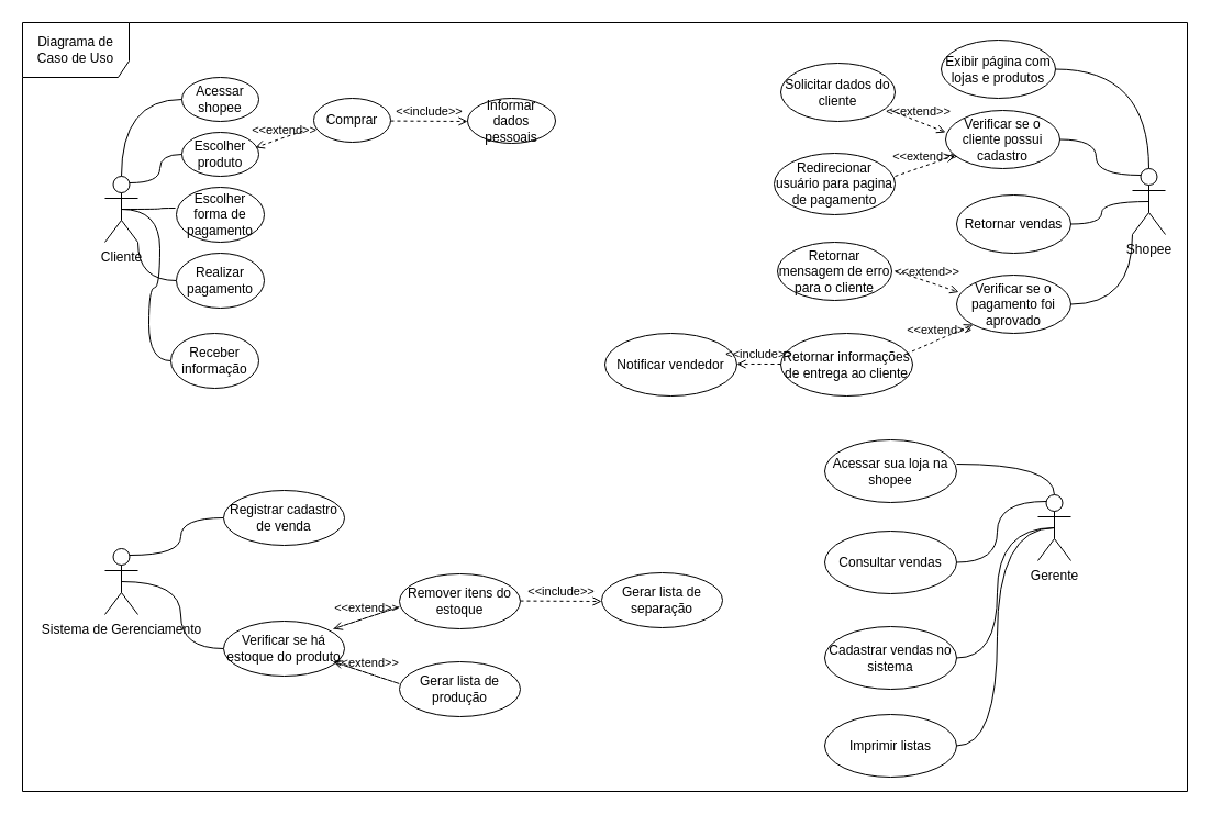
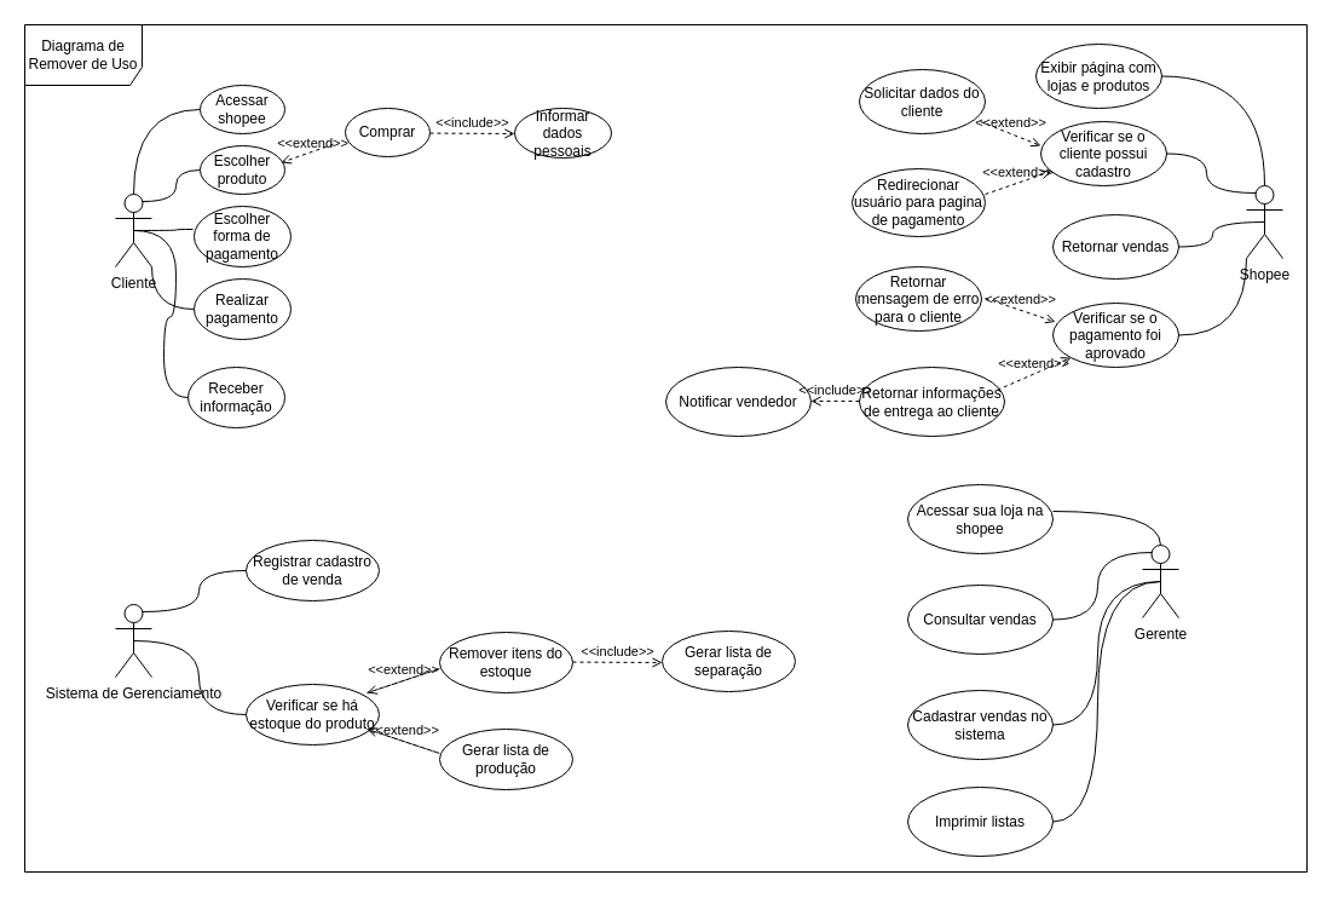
  <mxCell id="0" />
  <mxCell id="1" parent="0" />
  <mxCell id="2" style="edgeStyle=orthogonalEdgeStyle;orthogonalLoop=1;jettySize=auto;html=1;exitX=0.5;exitY=0;exitDx=0;exitDy=0;exitPerimeter=0;entryX=0;entryY=0.5;entryDx=0;entryDy=0;curved=1;strokeColor=default;strokeWidth=1;endArrow=none;endFill=0;" edge="1" parent="1" source="7" target="8"><mxGeometry relative="1" as="geometry" /></mxCell>
  <mxCell id="3" style="edgeStyle=orthogonalEdgeStyle;curved=1;orthogonalLoop=1;jettySize=auto;html=1;exitX=0.75;exitY=0.1;exitDx=0;exitDy=0;exitPerimeter=0;entryX=0;entryY=0.5;entryDx=0;entryDy=0;strokeColor=default;strokeWidth=1;endArrow=none;endFill=0;" edge="1" parent="1" source="7" target="15"><mxGeometry relative="1" as="geometry" /></mxCell>
  <mxCell id="4" style="edgeStyle=orthogonalEdgeStyle;curved=1;orthogonalLoop=1;jettySize=auto;html=1;exitX=0.5;exitY=0.5;exitDx=0;exitDy=0;exitPerimeter=0;entryX=-0.012;entryY=0.38;entryDx=0;entryDy=0;entryPerimeter=0;strokeColor=default;strokeWidth=1;endArrow=none;endFill=0;" edge="1" parent="1" source="7" target="20"><mxGeometry relative="1" as="geometry" /></mxCell>
  <mxCell id="5" style="edgeStyle=orthogonalEdgeStyle;curved=1;orthogonalLoop=1;jettySize=auto;html=1;exitX=1;exitY=1;exitDx=0;exitDy=0;exitPerimeter=0;entryX=0;entryY=0.5;entryDx=0;entryDy=0;strokeColor=default;strokeWidth=1;endArrow=none;endFill=0;" edge="1" parent="1" source="7" target="21"><mxGeometry relative="1" as="geometry" /></mxCell>
  <mxCell id="6" style="edgeStyle=orthogonalEdgeStyle;curved=1;orthogonalLoop=1;jettySize=auto;html=1;exitX=0.5;exitY=0.5;exitDx=0;exitDy=0;exitPerimeter=0;entryX=0;entryY=0.5;entryDx=0;entryDy=0;strokeColor=default;strokeWidth=1;endArrow=none;endFill=0;" edge="1" parent="1" source="7" target="54"><mxGeometry relative="1" as="geometry" /></mxCell>
  <mxCell id="7" value="Cliente&lt;br&gt;" style="shape=umlActor;verticalLabelPosition=bottom;verticalAlign=top;html=1;" vertex="1" parent="1"><mxGeometry x="95" y="160" width="30" height="60" as="geometry" /></mxCell>
  <mxCell id="8" value="Acessar shopee" style="ellipse;whiteSpace=wrap;html=1;" vertex="1" parent="1"><mxGeometry x="165" y="70" width="70" height="40" as="geometry" /></mxCell>
  <mxCell id="9" style="edgeStyle=orthogonalEdgeStyle;curved=1;orthogonalLoop=1;jettySize=auto;html=1;exitX=0.5;exitY=0;exitDx=0;exitDy=0;exitPerimeter=0;entryX=1;entryY=0.5;entryDx=0;entryDy=0;strokeColor=default;strokeWidth=1;endArrow=none;endFill=0;" edge="1" parent="1" source="13" target="14"><mxGeometry relative="1" as="geometry" /></mxCell>
  <mxCell id="10" style="edgeStyle=orthogonalEdgeStyle;curved=1;orthogonalLoop=1;jettySize=auto;html=1;exitX=0.25;exitY=0.1;exitDx=0;exitDy=0;exitPerimeter=0;entryX=1;entryY=0.5;entryDx=0;entryDy=0;strokeColor=default;strokeWidth=1;endArrow=none;endFill=0;" edge="1" parent="1" source="13" target="22"><mxGeometry relative="1" as="geometry" /></mxCell>
  <mxCell id="11" style="edgeStyle=orthogonalEdgeStyle;curved=1;orthogonalLoop=1;jettySize=auto;html=1;exitX=0.5;exitY=0.5;exitDx=0;exitDy=0;exitPerimeter=0;entryX=1;entryY=0.5;entryDx=0;entryDy=0;strokeColor=default;strokeWidth=1;endArrow=none;endFill=0;" edge="1" parent="1" source="13" target="34"><mxGeometry relative="1" as="geometry" /></mxCell>
  <mxCell id="12" style="edgeStyle=orthogonalEdgeStyle;curved=1;orthogonalLoop=1;jettySize=auto;html=1;exitX=0;exitY=1;exitDx=0;exitDy=0;exitPerimeter=0;entryX=1;entryY=0.5;entryDx=0;entryDy=0;strokeColor=default;strokeWidth=1;endArrow=none;endFill=0;" edge="1" parent="1" source="13" target="27"><mxGeometry relative="1" as="geometry" /></mxCell>
  <mxCell id="13" value="Shopee&lt;br&gt;" style="shape=umlActor;verticalLabelPosition=bottom;verticalAlign=top;html=1;" vertex="1" parent="1"><mxGeometry x="1030" y="153" width="30" height="60" as="geometry" /></mxCell>
  <mxCell id="14" value="Exibir página com lojas e produtos" style="ellipse;whiteSpace=wrap;html=1;" vertex="1" parent="1"><mxGeometry x="856" y="36" width="104" height="53" as="geometry" /></mxCell>
  <mxCell id="15" value="Escolher produto" style="ellipse;whiteSpace=wrap;html=1;" vertex="1" parent="1"><mxGeometry x="165" y="120" width="70" height="40" as="geometry" /></mxCell>
  <mxCell id="16" value="&amp;lt;&amp;lt;extend&amp;gt;&amp;gt;" style="html=1;verticalAlign=bottom;labelBackgroundColor=none;endArrow=open;endFill=0;dashed=1;rounded=0;entryX=0.957;entryY=0.346;entryDx=0;entryDy=0;entryPerimeter=0;" edge="1" parent="1" target="15"><mxGeometry x="-0.176" y="2" width="160" relative="1" as="geometry"><mxPoint x="275" y="118.79" as="sourcePoint" /><mxPoint x="325" y="99.21" as="targetPoint" /><mxPoint as="offset" /></mxGeometry></mxCell>
  <mxCell id="17" value="Comprar" style="ellipse;whiteSpace=wrap;html=1;" vertex="1" parent="1"><mxGeometry x="285" y="89" width="70" height="40" as="geometry" /></mxCell>
  <mxCell id="18" value="&amp;lt;&amp;lt;include&amp;gt;&amp;gt;" style="html=1;verticalAlign=bottom;labelBackgroundColor=none;endArrow=open;endFill=0;dashed=1;rounded=0;" edge="1" parent="1"><mxGeometry width="160" relative="1" as="geometry"><mxPoint x="355" y="109.58" as="sourcePoint" /><mxPoint x="425" as="targetPoint" y="110" /><mxPoint as="offset" /></mxGeometry></mxCell>
  <mxCell id="19" value="Informar dados pessoais" style="ellipse;whiteSpace=wrap;html=1;" vertex="1" parent="1"><mxGeometry x="425" y="89" width="80" height="41" as="geometry" /></mxCell>
  <mxCell id="20" value="Escolher forma de pagamento" style="ellipse;whiteSpace=wrap;html=1;" vertex="1" parent="1"><mxGeometry x="160" y="170" width="80" height="50" as="geometry" /></mxCell>
  <mxCell id="21" value="Realizar pagamento" style="ellipse;whiteSpace=wrap;html=1;" vertex="1" parent="1"><mxGeometry x="160" y="230" width="80" height="50" as="geometry" /></mxCell>
  <mxCell id="22" value="Verificar se o cliente possui cadastro" style="ellipse;whiteSpace=wrap;html=1;" vertex="1" parent="1"><mxGeometry x="860" y="100" width="104" height="53" as="geometry" /></mxCell>
  <mxCell id="23" value="&amp;lt;&amp;lt;extend&amp;gt;&amp;gt;" style="html=1;verticalAlign=bottom;labelBackgroundColor=none;endArrow=open;endFill=0;dashed=1;rounded=0;" edge="1" parent="1"><mxGeometry width="160" relative="1" as="geometry"><mxPoint x="810" y="100" as="sourcePoint" /><mxPoint x="860" y="120" as="targetPoint" /><mxPoint as="offset" /></mxGeometry></mxCell>
  <mxCell id="24" value="Solicitar dados do cliente" style="ellipse;whiteSpace=wrap;html=1;" vertex="1" parent="1"><mxGeometry x="710" y="57" width="104" height="53" as="geometry" /></mxCell>
  <mxCell id="25" value="Redirecionar usuário para pagina de pagamento" style="ellipse;whiteSpace=wrap;html=1;" vertex="1" parent="1"><mxGeometry x="704" y="139" width="110" height="56" as="geometry" /></mxCell>
  <mxCell id="26" value="&amp;lt;&amp;lt;extend&amp;gt;&amp;gt;" style="html=1;verticalAlign=bottom;labelBackgroundColor=none;endArrow=open;endFill=0;dashed=1;rounded=0;" edge="1" parent="1" target="22"><mxGeometry width="160" relative="1" as="geometry"><mxPoint x="814" y="160" as="sourcePoint" /><mxPoint x="864" y="180" as="targetPoint" /><mxPoint as="offset" /></mxGeometry></mxCell>
  <mxCell id="27" value="Verificar se o pagamento foi aprovado" style="ellipse;whiteSpace=wrap;html=1;" vertex="1" parent="1"><mxGeometry x="870" y="250" width="104" height="53" as="geometry" /></mxCell>
  <mxCell id="28" value="Retornar mensagem de erro para o cliente" style="ellipse;whiteSpace=wrap;html=1;" vertex="1" parent="1"><mxGeometry x="707" y="220" width="104" height="53" as="geometry" /></mxCell>
  <mxCell id="29" value="&amp;lt;&amp;lt;extend&amp;gt;&amp;gt;" style="html=1;verticalAlign=bottom;labelBackgroundColor=none;endArrow=open;endFill=0;dashed=1;rounded=0;entryX=0.019;entryY=0.292;entryDx=0;entryDy=0;entryPerimeter=0;" edge="1" parent="1" target="27"><mxGeometry width="160" relative="1" as="geometry"><mxPoint x="814" y="246.08" as="sourcePoint" /><mxPoint x="864" y="246.5" as="targetPoint" /></mxGeometry></mxCell>
  <mxCell id="30" value="Retornar informações de entrega ao cliente" style="ellipse;whiteSpace=wrap;html=1;" vertex="1" parent="1"><mxGeometry x="710" y="303" width="120" height="57" as="geometry" /></mxCell>
  <mxCell id="31" value="Notificar vendedor" style="ellipse;whiteSpace=wrap;html=1;" vertex="1" parent="1"><mxGeometry x="550" y="303" width="120" height="57" as="geometry" /></mxCell>
  <mxCell id="32" value="&amp;lt;&amp;lt;extend&amp;gt;&amp;gt;" style="html=1;verticalAlign=bottom;labelBackgroundColor=none;endArrow=open;endFill=0;dashed=1;rounded=0;entryX=0;entryY=1;entryDx=0;entryDy=0;" edge="1" parent="1" target="27"><mxGeometry width="160" relative="1" as="geometry"><mxPoint x="824" y="321.8" as="sourcePoint" /><mxPoint x="881.976" y="341.196" as="targetPoint" /></mxGeometry></mxCell>
  <mxCell id="33" value="&amp;lt;&amp;lt;include&amp;gt;&amp;gt;" style="html=1;verticalAlign=bottom;labelBackgroundColor=none;endArrow=open;endFill=0;dashed=1;rounded=0;" edge="1" parent="1"><mxGeometry width="160" relative="1" as="geometry"><mxPoint x="710" y="331" as="sourcePoint" /><mxPoint x="670" y="330.96" as="targetPoint" /></mxGeometry></mxCell>
  <mxCell id="34" value="Retornar vendas" style="ellipse;whiteSpace=wrap;html=1;" vertex="1" parent="1"><mxGeometry x="870" y="177" width="104" height="53" as="geometry" /></mxCell>
  <mxCell id="35" style="edgeStyle=orthogonalEdgeStyle;curved=1;orthogonalLoop=1;jettySize=auto;html=1;exitX=0.75;exitY=0.1;exitDx=0;exitDy=0;exitPerimeter=0;entryX=0;entryY=0.5;entryDx=0;entryDy=0;strokeColor=default;strokeWidth=1;endArrow=none;endFill=0;" edge="1" parent="1" source="37" target="53"><mxGeometry relative="1" as="geometry" /></mxCell>
  <mxCell id="36" style="edgeStyle=orthogonalEdgeStyle;curved=1;orthogonalLoop=1;jettySize=auto;html=1;exitX=0.5;exitY=0.5;exitDx=0;exitDy=0;exitPerimeter=0;entryX=0;entryY=0.5;entryDx=0;entryDy=0;strokeColor=default;strokeWidth=1;endArrow=none;endFill=0;" edge="1" parent="1" source="37" target="38"><mxGeometry relative="1" as="geometry" /></mxCell>
  <mxCell id="37" value="Sistema de Gerenciamento" style="shape=umlActor;verticalLabelPosition=bottom;verticalAlign=top;html=1;" vertex="1" parent="1"><mxGeometry x="95" y="499" width="30" height="60" as="geometry" /></mxCell>
  <mxCell id="38" value="Verificar se há estoque do produto" style="ellipse;whiteSpace=wrap;html=1;" vertex="1" parent="1"><mxGeometry x="203" y="565" width="110" height="50" as="geometry" /></mxCell>
  <mxCell id="39" style="edgeStyle=orthogonalEdgeStyle;curved=1;orthogonalLoop=1;jettySize=auto;html=1;exitX=0.5;exitY=0;exitDx=0;exitDy=0;exitPerimeter=0;entryX=1;entryY=0.386;entryDx=0;entryDy=0;entryPerimeter=0;strokeColor=default;strokeWidth=1;endArrow=none;endFill=0;" edge="1" parent="1" source="43" target="44"><mxGeometry relative="1" as="geometry" /></mxCell>
  <mxCell id="40" style="edgeStyle=orthogonalEdgeStyle;curved=1;orthogonalLoop=1;jettySize=auto;html=1;exitX=0.25;exitY=0.1;exitDx=0;exitDy=0;exitPerimeter=0;entryX=1;entryY=0.5;entryDx=0;entryDy=0;strokeColor=default;strokeWidth=1;endArrow=none;endFill=0;" edge="1" parent="1" source="43" target="45"><mxGeometry relative="1" as="geometry" /></mxCell>
  <mxCell id="41" style="edgeStyle=orthogonalEdgeStyle;curved=1;orthogonalLoop=1;jettySize=auto;html=1;exitX=0.5;exitY=0.5;exitDx=0;exitDy=0;exitPerimeter=0;entryX=1;entryY=0.5;entryDx=0;entryDy=0;strokeColor=default;strokeWidth=1;endArrow=none;endFill=0;" edge="1" parent="1" source="43" target="46"><mxGeometry relative="1" as="geometry" /></mxCell>
  <mxCell id="42" style="edgeStyle=orthogonalEdgeStyle;curved=1;orthogonalLoop=1;jettySize=auto;html=1;exitX=0.5;exitY=0.5;exitDx=0;exitDy=0;exitPerimeter=0;entryX=1;entryY=0.5;entryDx=0;entryDy=0;strokeColor=default;strokeWidth=1;endArrow=none;endFill=0;" edge="1" parent="1" source="43" target="55"><mxGeometry relative="1" as="geometry" /></mxCell>
  <mxCell id="43" value="Gerente" style="shape=umlActor;verticalLabelPosition=bottom;verticalAlign=top;html=1;" vertex="1" parent="1"><mxGeometry x="944" y="450" width="30" height="60" as="geometry" /></mxCell>
  <mxCell id="44" value="Acessar sua loja na shopee" style="ellipse;whiteSpace=wrap;html=1;" vertex="1" parent="1"><mxGeometry x="750" y="400" width="120" height="57" as="geometry" /></mxCell>
  <mxCell id="45" value="Consultar vendas" style="ellipse;whiteSpace=wrap;html=1;" vertex="1" parent="1"><mxGeometry x="750" y="483" width="120" height="57" as="geometry" /></mxCell>
  <mxCell id="46" value="Cadastrar vendas no sistema" style="ellipse;whiteSpace=wrap;html=1;" vertex="1" parent="1"><mxGeometry x="750" y="570" width="120" height="57" as="geometry" /></mxCell>
  <mxCell id="47" value="&amp;lt;&amp;lt;extend&amp;gt;&amp;gt;" style="html=1;verticalAlign=bottom;labelBackgroundColor=none;endArrow=open;endFill=0;dashed=1;rounded=0;" edge="1" parent="1"><mxGeometry x="0.5" width="160" relative="1" as="geometry"><mxPoint x="303" y="572" as="sourcePoint" /><mxPoint x="303" y="572" as="targetPoint" /><Array as="points"><mxPoint x="363" y="552" /></Array><mxPoint as="offset" /></mxGeometry></mxCell>
  <mxCell id="48" value="Remover itens do estoque" style="ellipse;whiteSpace=wrap;html=1;" vertex="1" parent="1"><mxGeometry x="363" y="522" width="110" height="50" as="geometry" /></mxCell>
  <mxCell id="49" value="Gerar lista de produção" style="ellipse;whiteSpace=wrap;html=1;" vertex="1" parent="1"><mxGeometry x="363" y="602" width="110" height="50" as="geometry" /></mxCell>
  <mxCell id="50" value="&amp;lt;&amp;lt;extend&amp;gt;&amp;gt;" style="html=1;verticalAlign=bottom;labelBackgroundColor=none;endArrow=open;endFill=0;dashed=1;rounded=0;" edge="1" parent="1"><mxGeometry x="0.5" width="160" relative="1" as="geometry"><mxPoint x="303" y="602" as="sourcePoint" /><mxPoint x="303" y="602" as="targetPoint" /><Array as="points"><mxPoint x="363" y="622" /></Array><mxPoint as="offset" /></mxGeometry></mxCell>
  <mxCell id="51" value="Gerar lista de separação" style="ellipse;whiteSpace=wrap;html=1;" vertex="1" parent="1"><mxGeometry x="547" y="521" width="110" height="50" as="geometry" /></mxCell>
  <mxCell id="52" value="&amp;lt;&amp;lt;include&amp;gt;&amp;gt;" style="html=1;verticalAlign=bottom;labelBackgroundColor=none;endArrow=open;endFill=0;dashed=1;rounded=0;" edge="1" parent="1"><mxGeometry width="160" relative="1" as="geometry"><mxPoint x="473" y="546.58" as="sourcePoint" /><mxPoint x="547" y="547" as="targetPoint" /></mxGeometry></mxCell>
  <mxCell id="53" value="Registrar cadastro de venda" style="ellipse;whiteSpace=wrap;html=1;" vertex="1" parent="1"><mxGeometry x="203" y="446" width="110" height="50" as="geometry" /></mxCell>
  <mxCell id="54" value="Receber informação" style="ellipse;whiteSpace=wrap;html=1;" vertex="1" parent="1"><mxGeometry x="155" y="303" width="80" height="50" as="geometry" /></mxCell>
  <mxCell id="55" value="Imprimir listas" style="ellipse;whiteSpace=wrap;html=1;" vertex="1" parent="1"><mxGeometry x="750" y="650" width="120" height="57" as="geometry" /></mxCell>
- <mxCell id="56" value="Diagrama de Caso de Uso" style="shape=umlFrame;whiteSpace=wrap;html=1;width=97;height=50;" vertex="1" parent="1"><mxGeometry x="20" y="20" width="1060" height="700" as="geometry" /></mxCell>
+ <mxCell id="56" value="Diagrama de Remover de Uso" style="shape=umlFrame;whiteSpace=wrap;html=1;width=97;height=50;" vertex="1" parent="1"><mxGeometry x="20" y="20" width="1060" height="700" as="geometry" /></mxCell>
